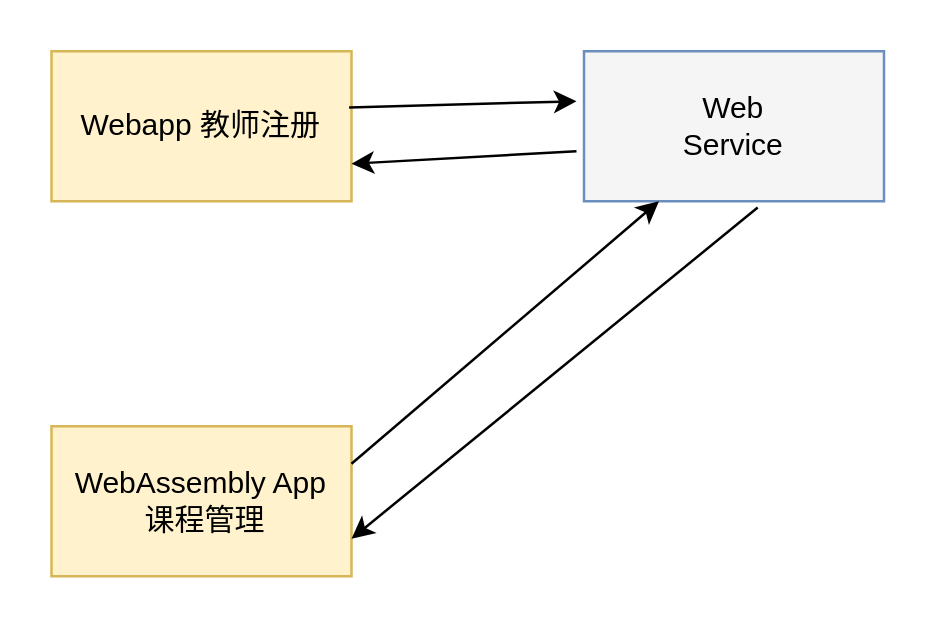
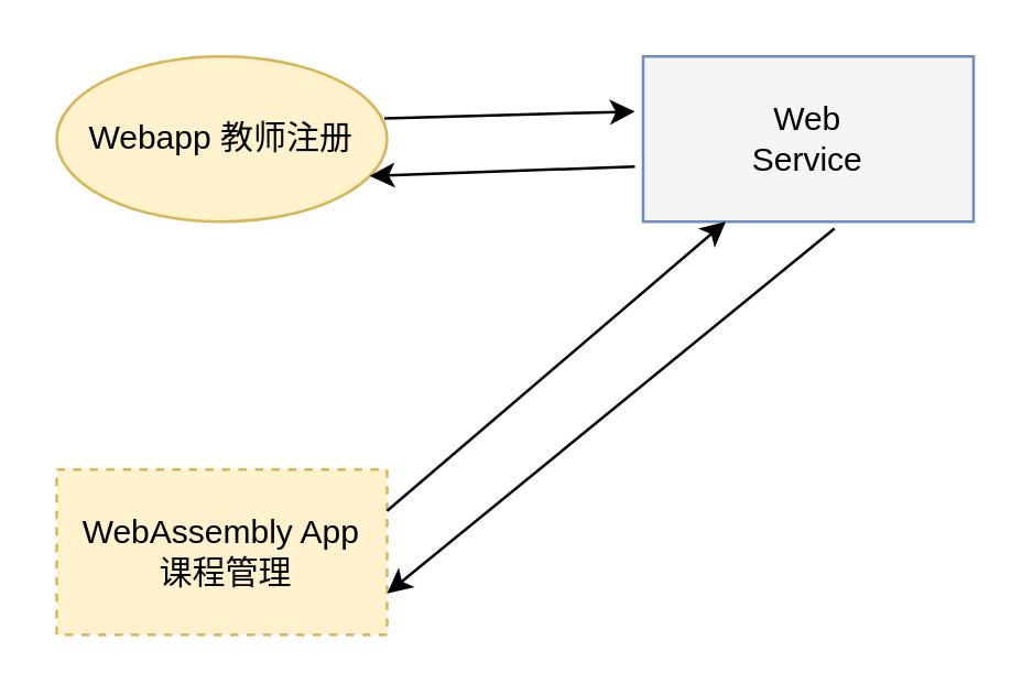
  <mxCell id="0" />
  <mxCell id="1" parent="0" />
- <mxCell id="2" value="Webapp 教师注册" style="rounded=0;whiteSpace=wrap;html=1;fillColor=#fff2cc;strokeColor=#d6b656;" parent="1" vertex="1"><mxGeometry x="20" y="20" width="120" height="60" as="geometry" /></mxCell>
+ <mxCell id="2" value="Webapp 教师注册" style="ellipse;whiteSpace=wrap;html=1;fillColor=#fff2cc;strokeColor=#d6b656;" parent="1" vertex="1"><mxGeometry x="20" y="20" width="120" height="60" as="geometry" /></mxCell>
  <mxCell id="3" value="Web&lt;br&gt;Service" style="rounded=0;whiteSpace=wrap;html=1;fillColor=#f5f5f5;strokeColor=#6c8ebf;" parent="1" vertex="1"><mxGeometry x="233" y="20" width="120" height="60" as="geometry" /></mxCell>
- <mxCell id="4" value="WebAssembly App&lt;br&gt;&amp;nbsp;课程管理" style="rounded=0;whiteSpace=wrap;html=1;fillColor=#fff2cc;strokeColor=#d6b656;" parent="1" vertex="1"><mxGeometry x="20" y="170" width="120" height="60" as="geometry" /></mxCell>
+ <mxCell id="4" value="WebAssembly App&lt;br&gt;&amp;nbsp;课程管理" style="rounded=0;whiteSpace=wrap;html=1;fillColor=#fff2cc;strokeColor=#d6b656;dashed=1;" parent="1" vertex="1"><mxGeometry x="20" y="170" width="120" height="60" as="geometry" /></mxCell>
  <mxCell id="5" value="" style="endArrow=classic;html=1;entryX=0.25;entryY=1;entryDx=0;entryDy=0;exitX=1;exitY=0.25;exitDx=0;exitDy=0;" parent="1" source="4" target="3" edge="1"><mxGeometry width="50" height="50" relative="1" as="geometry"><mxPoint x="150" y="180" as="sourcePoint" /><mxPoint x="200" y="130" as="targetPoint" /></mxGeometry></mxCell>
  <mxCell id="6" value="" style="endArrow=classic;html=1;exitX=0.579;exitY=1.042;exitDx=0;exitDy=0;exitPerimeter=0;entryX=1;entryY=0.75;entryDx=0;entryDy=0;" parent="1" source="3" target="4" edge="1"><mxGeometry width="50" height="50" relative="1" as="geometry"><mxPoint x="20" y="300" as="sourcePoint" /><mxPoint x="90" y="320" as="targetPoint" /></mxGeometry></mxCell>
  <mxCell id="7" value="" style="endArrow=classic;html=1;exitX=0.992;exitY=0.375;exitDx=0;exitDy=0;exitPerimeter=0;" parent="1" source="2" edge="1"><mxGeometry width="50" height="50" relative="1" as="geometry"><mxPoint x="160" y="80" as="sourcePoint" /><mxPoint x="230" y="40" as="targetPoint" /></mxGeometry></mxCell>
  <mxCell id="8" value="" style="endArrow=classic;html=1;entryX=1;entryY=0.75;entryDx=0;entryDy=0;" parent="1" target="2" edge="1"><mxGeometry width="50" height="50" relative="1" as="geometry"><mxPoint x="230" y="60" as="sourcePoint" /><mxPoint x="130" y="100" as="targetPoint" /></mxGeometry></mxCell>
